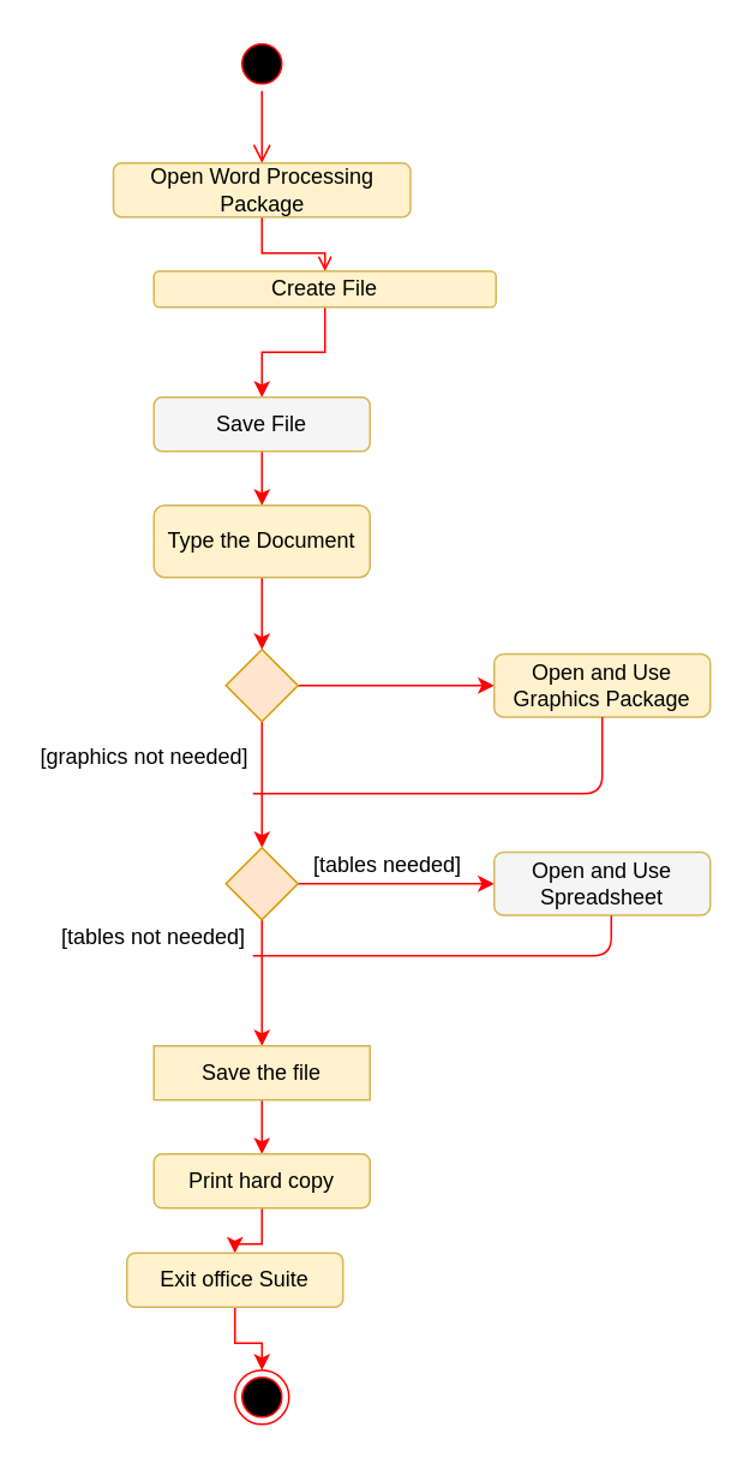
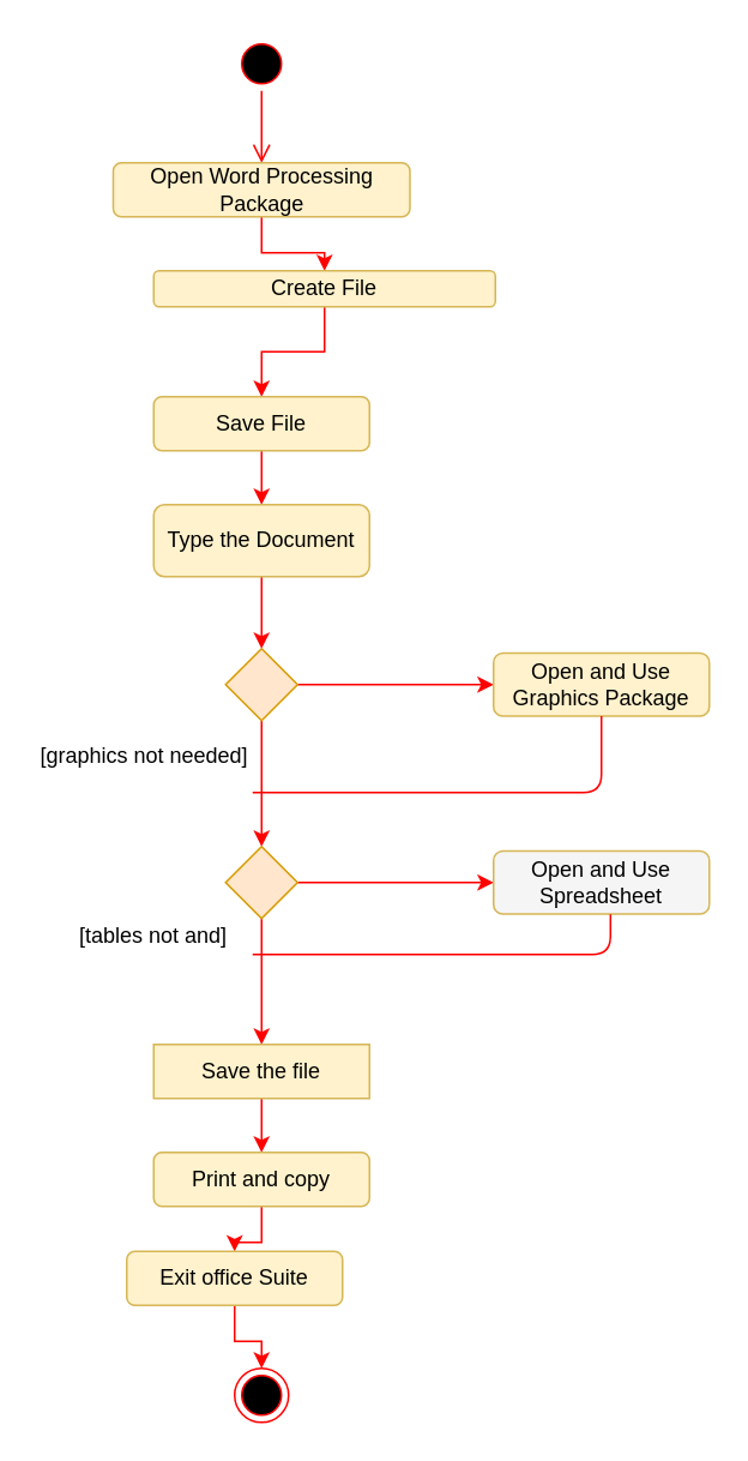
  <mxCell id="0" />
  <mxCell id="1" parent="0" />
  <mxCell id="2" value="" style="ellipse;html=1;shape=startState;fillColor=#000000;strokeColor=#ff0000;" vertex="1" parent="1"><mxGeometry x="130" y="20" width="30" height="30" as="geometry" /></mxCell>
  <mxCell id="3" value="" style="edgeStyle=orthogonalEdgeStyle;html=1;verticalAlign=bottom;endArrow=open;endSize=8;strokeColor=#ff0000;entryX=0.5;entryY=0;entryDx=0;entryDy=0;" edge="1" source="2" parent="1" target="5"><mxGeometry relative="1" as="geometry"><mxPoint x="145" y="80" as="targetPoint" /></mxGeometry></mxCell>
- <mxCell id="4" style="edgeStyle=orthogonalEdgeStyle;rounded=0;orthogonalLoop=1;jettySize=auto;html=1;entryX=0.5;entryY=0;entryDx=0;entryDy=0;strokeColor=#FF0000;endArrow=open;" edge="1" parent="1" source="5" target="7"><mxGeometry relative="1" as="geometry" /></mxCell>
+ <mxCell id="4" style="edgeStyle=orthogonalEdgeStyle;rounded=0;orthogonalLoop=1;jettySize=auto;html=1;entryX=0.5;entryY=0;entryDx=0;entryDy=0;strokeColor=#FF0000;" edge="1" parent="1" source="5" target="7"><mxGeometry relative="1" as="geometry" /></mxCell>
  <mxCell id="5" value="Open Word Processing Package" style="rounded=1;whiteSpace=wrap;html=1;fillColor=#fff2cc;strokeColor=#d6b656;" vertex="1" parent="1"><mxGeometry x="62.5" y="90" width="165" height="30" as="geometry" /></mxCell>
  <mxCell id="6" style="edgeStyle=orthogonalEdgeStyle;rounded=0;orthogonalLoop=1;jettySize=auto;html=1;entryX=0.5;entryY=0;entryDx=0;entryDy=0;strokeColor=#FF0000;" edge="1" parent="1" source="7" target="9"><mxGeometry relative="1" as="geometry" /></mxCell>
  <mxCell id="7" value="Create File" style="rounded=1;whiteSpace=wrap;html=1;fillColor=#fff2cc;strokeColor=#d6b656;" vertex="1" parent="1"><mxGeometry x="85" y="150" width="190" height="20" as="geometry" /></mxCell>
  <mxCell id="8" style="edgeStyle=orthogonalEdgeStyle;rounded=0;orthogonalLoop=1;jettySize=auto;html=1;strokeColor=#FF0000;" edge="1" parent="1" source="9" target="11"><mxGeometry relative="1" as="geometry" /></mxCell>
- <mxCell id="9" value="Save File" style="rounded=1;whiteSpace=wrap;html=1;fillColor=#f5f5f5;strokeColor=#d6b656;" vertex="1" parent="1"><mxGeometry x="85" y="220" width="120" height="30" as="geometry" /></mxCell>
+ <mxCell id="9" value="Save File" style="rounded=1;whiteSpace=wrap;html=1;fillColor=#fff2cc;strokeColor=#d6b656;" vertex="1" parent="1"><mxGeometry x="85" y="220" width="120" height="30" as="geometry" /></mxCell>
  <mxCell id="10" style="edgeStyle=orthogonalEdgeStyle;rounded=0;orthogonalLoop=1;jettySize=auto;html=1;entryX=0.5;entryY=0;entryDx=0;entryDy=0;strokeColor=#FF0000;" edge="1" parent="1" source="11" target="14"><mxGeometry relative="1" as="geometry" /></mxCell>
  <mxCell id="11" value="Type the Document" style="rounded=1;whiteSpace=wrap;html=1;fillColor=#fff2cc;strokeColor=#d6b656;" vertex="1" parent="1"><mxGeometry x="85" y="280" width="120" height="40" as="geometry" /></mxCell>
  <mxCell id="12" style="edgeStyle=orthogonalEdgeStyle;rounded=0;orthogonalLoop=1;jettySize=auto;html=1;entryX=0;entryY=0.5;entryDx=0;entryDy=0;strokeColor=#FF0000;" edge="1" parent="1" source="14" target="15"><mxGeometry relative="1" as="geometry" /></mxCell>
  <mxCell id="13" style="edgeStyle=orthogonalEdgeStyle;rounded=0;orthogonalLoop=1;jettySize=auto;html=1;strokeColor=#FF0000;" edge="1" parent="1" source="14" target="18"><mxGeometry relative="1" as="geometry" /></mxCell>
  <mxCell id="14" value="" style="rhombus;whiteSpace=wrap;html=1;fillColor=#ffe6cc;strokeColor=#d79b00;" vertex="1" parent="1"><mxGeometry x="125" y="360" width="40" height="40" as="geometry" /></mxCell>
  <mxCell id="15" value="Open and Use Graphics Package" style="rounded=1;whiteSpace=wrap;html=1;fillColor=#fff2cc;strokeColor=#d6b656;" vertex="1" parent="1"><mxGeometry x="274" y="362.5" width="120" height="35" as="geometry" /></mxCell>
  <mxCell id="16" style="edgeStyle=orthogonalEdgeStyle;rounded=0;orthogonalLoop=1;jettySize=auto;html=1;entryX=0;entryY=0.5;entryDx=0;entryDy=0;strokeColor=#FF0000;" edge="1" parent="1" source="18" target="19"><mxGeometry relative="1" as="geometry" /></mxCell>
  <mxCell id="17" style="edgeStyle=orthogonalEdgeStyle;rounded=0;orthogonalLoop=1;jettySize=auto;html=1;strokeColor=#FF0000;" edge="1" parent="1" source="18" target="21"><mxGeometry relative="1" as="geometry" /></mxCell>
  <mxCell id="18" value="" style="rhombus;whiteSpace=wrap;html=1;fillColor=#ffe6cc;strokeColor=#d79b00;" vertex="1" parent="1"><mxGeometry x="125" y="470" width="40" height="40" as="geometry" /></mxCell>
  <mxCell id="19" value="Open and Use Spreadsheet" style="rounded=1;whiteSpace=wrap;html=1;fillColor=#f5f5f5;strokeColor=#d6b656;" vertex="1" parent="1"><mxGeometry x="274" y="472.5" width="120" height="35" as="geometry" /></mxCell>
  <mxCell id="20" style="edgeStyle=orthogonalEdgeStyle;rounded=0;orthogonalLoop=1;jettySize=auto;html=1;entryX=0.5;entryY=0;entryDx=0;entryDy=0;strokeColor=#FF0000;" edge="1" parent="1" source="21" target="23"><mxGeometry relative="1" as="geometry" /></mxCell>
  <mxCell id="21" value="Save the file" style="whiteSpace=wrap;html=1;fillColor=#fff2cc;strokeColor=#d6b656;rounded=0;" vertex="1" parent="1"><mxGeometry x="85" y="580" width="120" height="30" as="geometry" /></mxCell>
  <mxCell id="22" style="edgeStyle=orthogonalEdgeStyle;rounded=0;orthogonalLoop=1;jettySize=auto;html=1;entryX=0.5;entryY=0;entryDx=0;entryDy=0;strokeColor=#FF0000;" edge="1" parent="1" source="23" target="25"><mxGeometry relative="1" as="geometry" /></mxCell>
- <mxCell id="23" value="Print hard copy" style="rounded=1;whiteSpace=wrap;html=1;fillColor=#fff2cc;strokeColor=#d6b656;" vertex="1" parent="1"><mxGeometry x="85" y="640" width="120" height="30" as="geometry" /></mxCell>
+ <mxCell id="23" value="Print and copy" style="rounded=1;whiteSpace=wrap;html=1;fillColor=#fff2cc;strokeColor=#d6b656;" vertex="1" parent="1"><mxGeometry x="85" y="640" width="120" height="30" as="geometry" /></mxCell>
  <mxCell id="24" style="edgeStyle=orthogonalEdgeStyle;rounded=0;orthogonalLoop=1;jettySize=auto;html=1;entryX=0.5;entryY=0;entryDx=0;entryDy=0;strokeColor=#FF0000;" edge="1" parent="1" source="25" target="26"><mxGeometry relative="1" as="geometry" /></mxCell>
  <mxCell id="25" value="Exit office Suite" style="rounded=1;whiteSpace=wrap;html=1;fillColor=#fff2cc;strokeColor=#d6b656;" vertex="1" parent="1"><mxGeometry x="70" y="695" width="120" height="30" as="geometry" /></mxCell>
  <mxCell id="26" value="" style="ellipse;html=1;shape=endState;fillColor=#000000;strokeColor=#ff0000;" vertex="1" parent="1"><mxGeometry x="130" y="760" width="30" height="30" as="geometry" /></mxCell>
  <mxCell id="27" value="" style="endArrow=none;html=1;strokeColor=#FF0000;entryX=0.5;entryY=1;entryDx=0;entryDy=0;" edge="1" parent="1" target="15"><mxGeometry width="50" height="50" relative="1" as="geometry"><mxPoint x="140" y="440" as="sourcePoint" /><mxPoint x="300" y="380" as="targetPoint" /><Array as="points"><mxPoint x="334" y="440" /></Array></mxGeometry></mxCell>
  <mxCell id="28" value="" style="endArrow=none;html=1;strokeColor=#FF0000;entryX=0.542;entryY=1.005;entryDx=0;entryDy=0;entryPerimeter=0;" edge="1" parent="1" target="19"><mxGeometry width="50" height="50" relative="1" as="geometry"><mxPoint x="140" y="530" as="sourcePoint" /><mxPoint x="250" y="530" as="targetPoint" /><Array as="points"><mxPoint x="339" y="530" /></Array></mxGeometry></mxCell>
  <mxCell id="29" value="[graphics not needed]" style="text;html=1;strokeColor=none;fillColor=none;align=center;verticalAlign=middle;whiteSpace=wrap;rounded=0;" vertex="1" parent="1"><mxGeometry x="20" y="410" width="120" height="20" as="geometry" /></mxCell>
- <mxCell id="30" value="[tables needed]" style="text;html=1;strokeColor=none;fillColor=none;align=center;verticalAlign=middle;whiteSpace=wrap;rounded=0;" vertex="1" parent="1"><mxGeometry x="165" y="470" width="100" height="20" as="geometry" /></mxCell>
- <mxCell id="31" value="[tables not needed]" style="text;html=1;strokeColor=none;fillColor=none;align=center;verticalAlign=middle;whiteSpace=wrap;rounded=0;" vertex="1" parent="1"><mxGeometry x="30" y="510" width="110" height="20" as="geometry" /></mxCell>
+ <mxCell id="31" value="[tables not and]" style="text;html=1;strokeColor=none;fillColor=none;align=center;verticalAlign=middle;whiteSpace=wrap;rounded=0;" vertex="1" parent="1"><mxGeometry x="30" y="510" width="110" height="20" as="geometry" /></mxCell>
